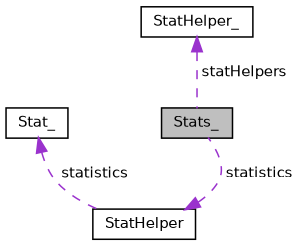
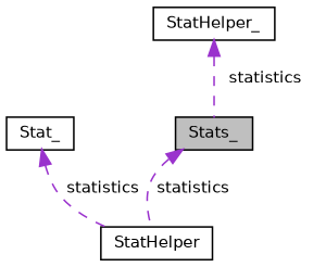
  digraph {
    node [color=black fillcolor=white fontname=Helvetica fontsize=10 shape=record style=filled]
    edge [color=darkorchid3 dir=back fontname=Helvetica fontsize=10 labelfontname=Helvetica labelfontsize=10 style=dashed]
    n1 [fillcolor=grey75 fontcolor=black height=0.2 label=Stats_ width=0.4]
    n2 [height=0.2 label=StatHelper_ width=0.4]
    n3 [height=0.2 label=StatHelper width=0.4]
    n4 [height=0.2 label=Stat_ width=0.4]
-   n2 -> n1 [label=" statHelpers"]
-   n3 -> n1 [label=" statistics"]
+   n2 -> n1 [label=" statistics"]
+   n1 -> n3 [label=" statistics"]
    n4 -> n3 [label=" statistics"]
  }
